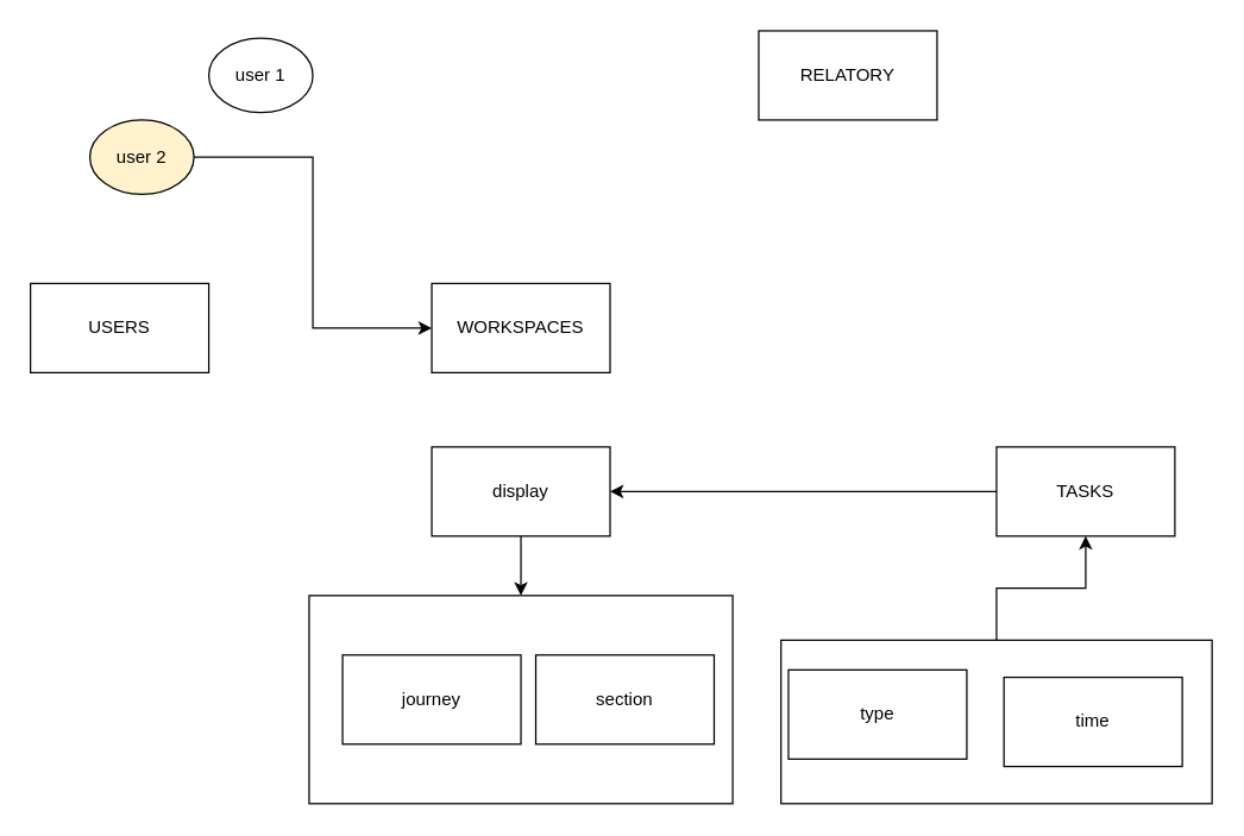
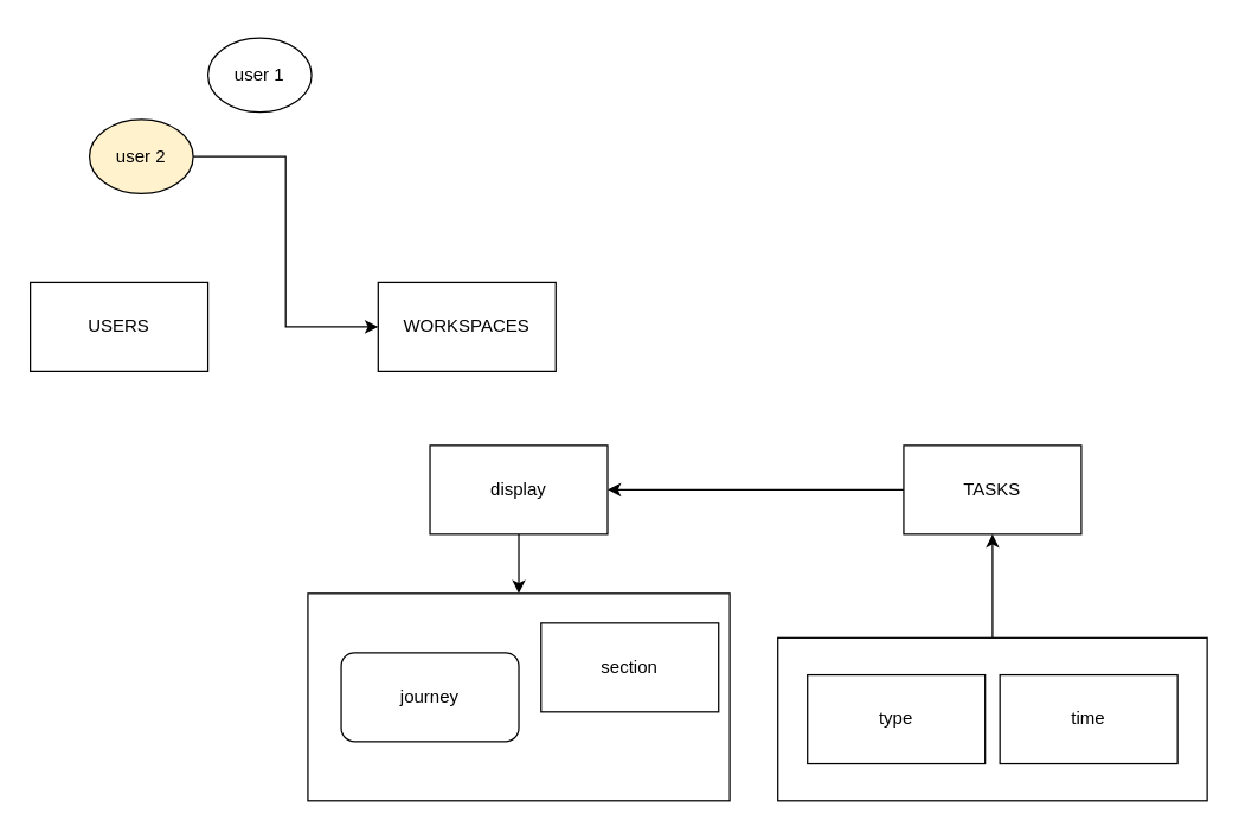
  <mxCell id="0" />
  <mxCell id="1" parent="0" />
  <mxCell id="2" value="USERS" style="rounded=0;whiteSpace=wrap;html=1;" parent="1" vertex="1"><mxGeometry x="20" y="190" width="120" height="60" as="geometry" /></mxCell>
- <mxCell id="3" value="WORKSPACES" style="rounded=0;whiteSpace=wrap;html=1;" parent="1" vertex="1"><mxGeometry x="290" y="190" width="120" height="60" as="geometry" /></mxCell>
+ <mxCell id="3" value="WORKSPACES" style="rounded=0;whiteSpace=wrap;html=1;" parent="1" vertex="1"><mxGeometry x="255" y="190" width="120" height="60" as="geometry" /></mxCell>
  <mxCell id="4" style="edgeStyle=orthogonalEdgeStyle;rounded=0;orthogonalLoop=1;jettySize=auto;html=1;exitX=0;exitY=0.5;exitDx=0;exitDy=0;entryX=1;entryY=0.5;entryDx=0;entryDy=0;" edge="1" parent="1" source="5" target="8"><mxGeometry relative="1" as="geometry" /></mxCell>
- <mxCell id="5" value="TASKS" style="rounded=0;whiteSpace=wrap;html=1;" parent="1" vertex="1"><mxGeometry x="670" y="300" width="120" height="60" as="geometry" /></mxCell>
- <mxCell id="6" value="RELATORY" style="rounded=0;whiteSpace=wrap;html=1;" parent="1" vertex="1"><mxGeometry x="510" y="20" width="120" height="60" as="geometry" /></mxCell>
+ <mxCell id="5" value="TASKS" style="rounded=0;whiteSpace=wrap;html=1;" parent="1" vertex="1"><mxGeometry x="610" y="300" width="120" height="60" as="geometry" /></mxCell>
  <mxCell id="7" value="" style="edgeStyle=orthogonalEdgeStyle;rounded=0;orthogonalLoop=1;jettySize=auto;html=1;" edge="1" parent="1" source="8" target="9"><mxGeometry relative="1" as="geometry" /></mxCell>
  <mxCell id="8" value="display" style="rounded=0;whiteSpace=wrap;html=1;" vertex="1" parent="1"><mxGeometry x="290" y="300" width="120" height="60" as="geometry" /></mxCell>
  <mxCell id="9" value="" style="whiteSpace=wrap;html=1;rounded=0;" vertex="1" parent="1"><mxGeometry x="207.5" y="400" width="285" height="140" as="geometry" /></mxCell>
- <mxCell id="10" value="section" style="rounded=0;whiteSpace=wrap;html=1;" vertex="1" parent="1"><mxGeometry x="360" y="440" width="120" height="60" as="geometry" /></mxCell>
- <mxCell id="11" value="journey" style="rounded=0;whiteSpace=wrap;html=1;" vertex="1" parent="1"><mxGeometry x="230" y="440" width="120" height="60" as="geometry" /></mxCell>
+ <mxCell id="10" value="section" style="rounded=0;whiteSpace=wrap;html=1;" vertex="1" parent="1"><mxGeometry x="365" y="420" width="120" height="60" as="geometry" /></mxCell>
+ <mxCell id="11" value="journey" style="whiteSpace=wrap;html=1;rounded=1;" vertex="1" parent="1"><mxGeometry x="230" y="440" width="120" height="60" as="geometry" /></mxCell>
  <mxCell id="12" style="edgeStyle=orthogonalEdgeStyle;rounded=0;orthogonalLoop=1;jettySize=auto;html=1;exitX=0.5;exitY=0;exitDx=0;exitDy=0;entryX=0.5;entryY=1;entryDx=0;entryDy=0;" edge="1" parent="1" source="13" target="5"><mxGeometry relative="1" as="geometry" /></mxCell>
  <mxCell id="13" value="" style="rounded=0;whiteSpace=wrap;html=1;" vertex="1" parent="1"><mxGeometry x="525" y="430" width="290" height="110" as="geometry" /></mxCell>
  <mxCell id="14" value="time" style="rounded=0;whiteSpace=wrap;html=1;" vertex="1" parent="1"><mxGeometry x="675" y="455" width="120" height="60" as="geometry" /></mxCell>
- <mxCell id="15" value="type" style="rounded=0;whiteSpace=wrap;html=1;" vertex="1" parent="1"><mxGeometry x="530" y="450" width="120" height="60" as="geometry" /></mxCell>
+ <mxCell id="15" value="type" style="rounded=0;whiteSpace=wrap;html=1;" vertex="1" parent="1"><mxGeometry x="545" y="455" width="120" height="60" as="geometry" /></mxCell>
  <mxCell id="16" style="edgeStyle=orthogonalEdgeStyle;rounded=0;orthogonalLoop=1;jettySize=auto;html=1;exitX=1;exitY=0.5;exitDx=0;exitDy=0;entryX=0;entryY=0.5;entryDx=0;entryDy=0;" edge="1" parent="1" source="17" target="3"><mxGeometry relative="1" as="geometry" /></mxCell>
  <mxCell id="17" value="user 2" style="ellipse;whiteSpace=wrap;html=1;fillColor=#fff2cc;" vertex="1" parent="1"><mxGeometry x="60" y="80" width="70" height="50" as="geometry" /></mxCell>
  <mxCell id="18" value="user 1" style="ellipse;whiteSpace=wrap;html=1;" vertex="1" parent="1"><mxGeometry x="140" y="25" width="70" height="50" as="geometry" /></mxCell>
